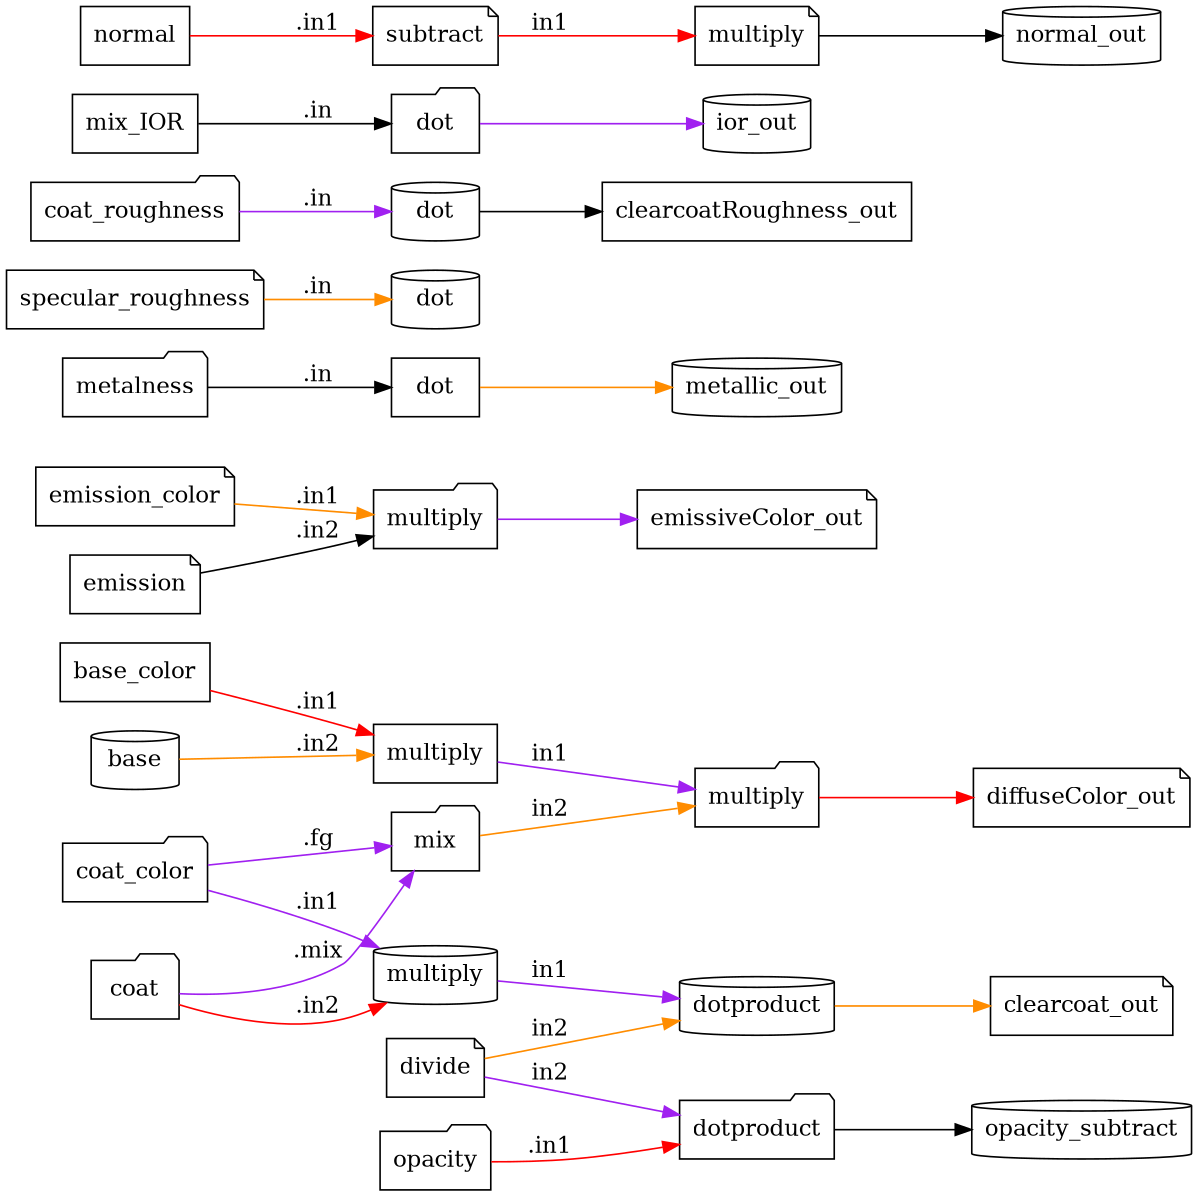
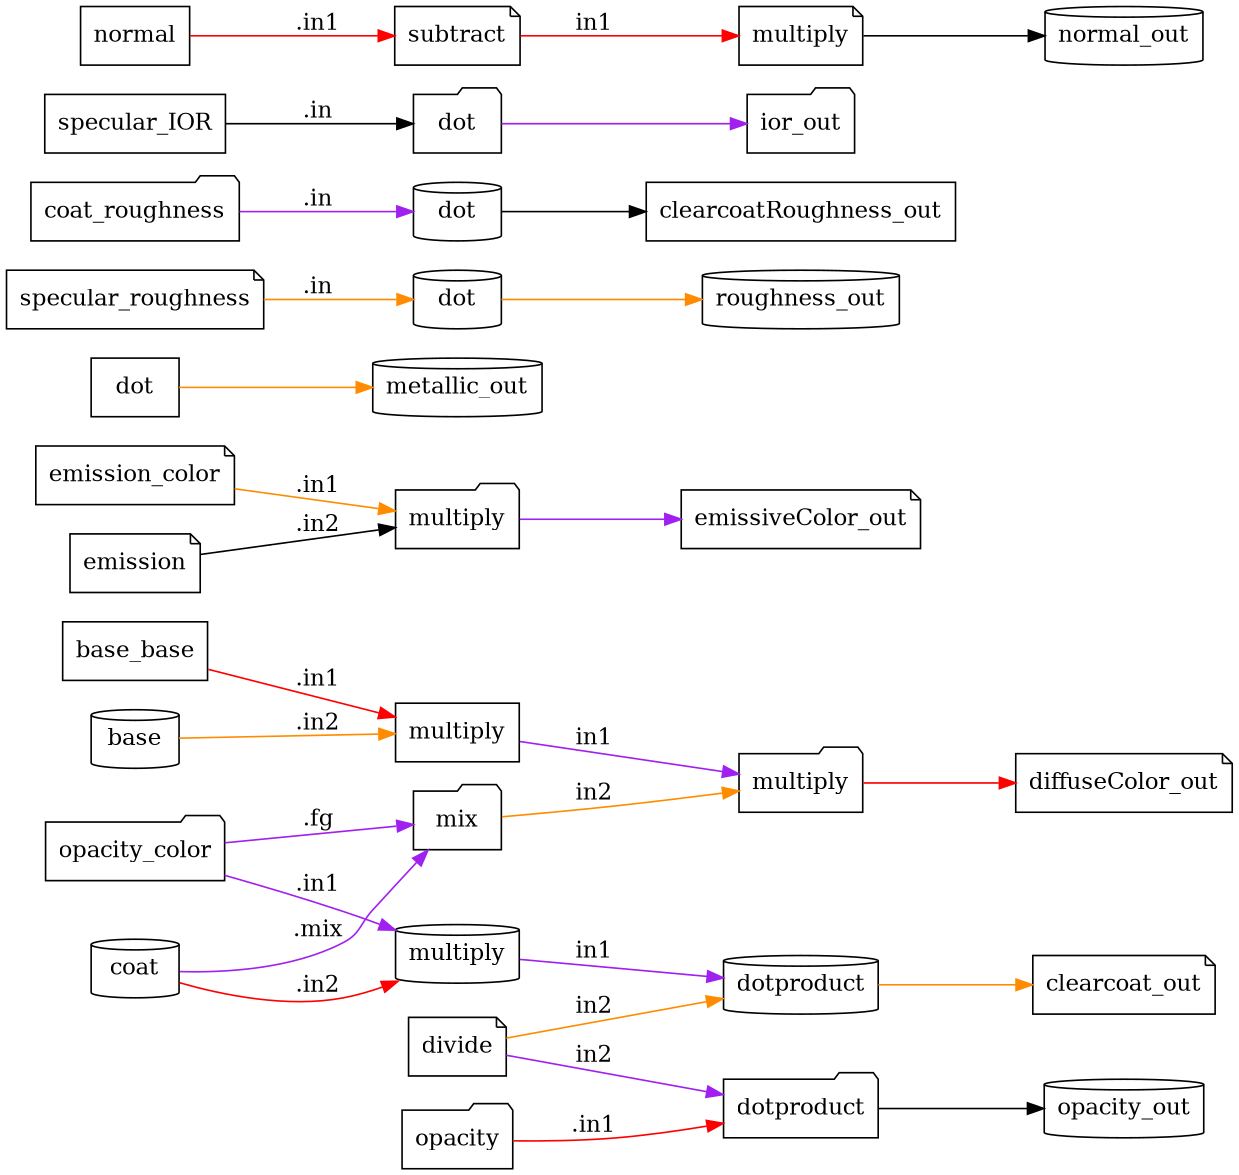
  digraph {
    rankdir=LR
    node [shape=folder]
    edge [color=purple]
    n1 [label=multiply]
    n2 [label=diffuseColor_out shape=note]
    n3 [label=multiply shape=box]
-   n4 [label=base_color shape=box]
+   n4 [label=base_base shape=box]
    n5 [label=base shape=cylinder]
    n6 [label=mix]
-   n7 [label=coat_color]
+   n7 [label=opacity_color]
    n8 [label=multiply shape=cylinder]
    n9 [label=dotproduct shape=cylinder]
-   n10 [label=coat]
+   n10 [label=coat shape=cylinder]
    n11 [label=multiply]
    n12 [label=emissiveColor_out shape=note]
    n13 [label=emission_color shape=note]
    n14 [label=emission shape=note]
    n15 [label=dot shape=box]
    n16 [label=metallic_out shape=cylinder]
-   n17 [label=metalness]
    n18 [label=dot shape=cylinder]
+   n19 [label=roughness_out shape=cylinder]
    n20 [label=specular_roughness shape=note]
    n21 [label=clearcoat_out shape=note]
    n22 [label=divide shape=note]
    n23 [label=dotproduct]
-   n24 [label=opacity_subtract shape=cylinder]
+   n24 [label=opacity_out shape=cylinder]
    n25 [label=dot shape=cylinder]
    n26 [label=clearcoatRoughness_out shape=box]
    n27 [label=coat_roughness]
    n28 [label=opacity]
    n29 [label=dot]
-   n30 [label=ior_out shape=cylinder]
-   n31 [label=mix_IOR shape=box]
+   n30 [label=ior_out]
+   n31 [label=specular_IOR shape=box]
    n32 [label=multiply shape=note]
    n33 [label=normal_out shape=cylinder]
    n34 [label=subtract shape=note]
    n35 [label=normal shape=box]
    n1 -> n2 [color=red]
    n3 -> n1 [label=in1]
    n4 -> n3 [color=red label=".in1"]
    n5 -> n3 [color=darkorange label=".in2"]
    n6 -> n1 [color=darkorange label=in2]
    n7 -> n6 [label=".fg"]
    n7 -> n8 [label=".in1"]
    n8 -> n9 [label=in1]
    n9 -> n21 [color=darkorange]
    n10 -> n6 [label=".mix"]
    n10 -> n8 [color=red label=".in2"]
    n11 -> n12
    n13 -> n11 [color=darkorange label=".in1"]
    n14 -> n11 [color=black label=".in2"]
    n15 -> n16 [color=darkorange]
-   n17 -> n15 [color=black label=".in"]
+   n18 -> n19 [color=darkorange]
    n20 -> n18 [color=darkorange label=".in"]
    n22 -> n9 [color=darkorange label=in2]
    n22 -> n23 [label=in2]
    n23 -> n24 [color=black]
    n25 -> n26 [color=black]
    n27 -> n25 [label=".in"]
    n28 -> n23 [color=red label=".in1"]
    n29 -> n30
    n31 -> n29 [color=black label=".in"]
    n32 -> n33 [color=black]
    n34 -> n32 [color=red label=in1]
    n35 -> n34 [color=red label=".in1"]
  }
